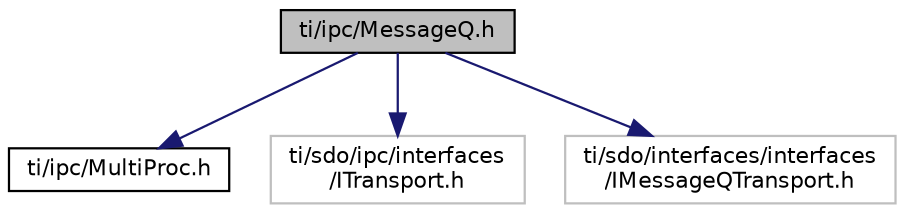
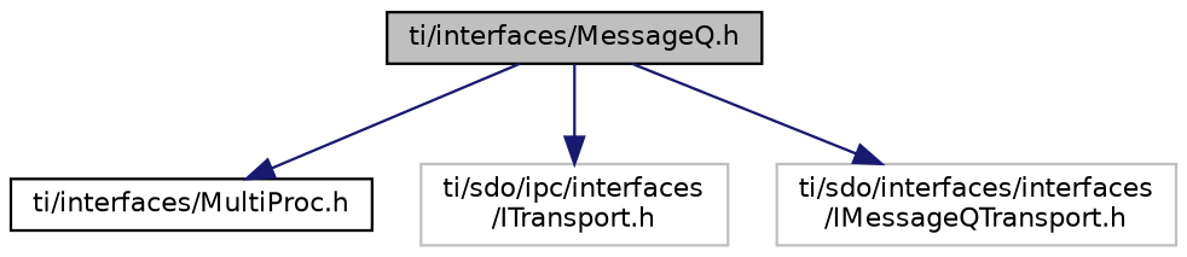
  digraph {
    fontname="DejaVu Sans"
    node [color=black fillcolor=white fontname="DejaVu Sans" fontsize=10 shape=record style=filled]
    edge [color=midnightblue fontname="DejaVu Sans" fontsize=10 labelfontname=Helvetica labelfontsize=10 style=solid]
-   n1 [fillcolor=grey75 fontcolor=black height=0.2 label="ti/ipc/MessageQ.h" width=0.4]
-   n2 [height=0.2 label="ti/ipc/MultiProc.h" width=0.4]
+   n1 [fillcolor=grey75 fontcolor=black height=0.2 label="ti/interfaces/MessageQ.h" width=0.4]
+   n2 [height=0.2 label="ti/interfaces/MultiProc.h" width=0.4]
    n3 [color=grey75 height=0.2 label="ti/sdo/ipc/interfaces\l/ITransport.h" width=0.4]
    n4 [color=grey75 height=0.2 label="ti/sdo/interfaces/interfaces\l/IMessageQTransport.h" width=0.4]
    n1 -> n2
    n1 -> n3
    n1 -> n4
  }
